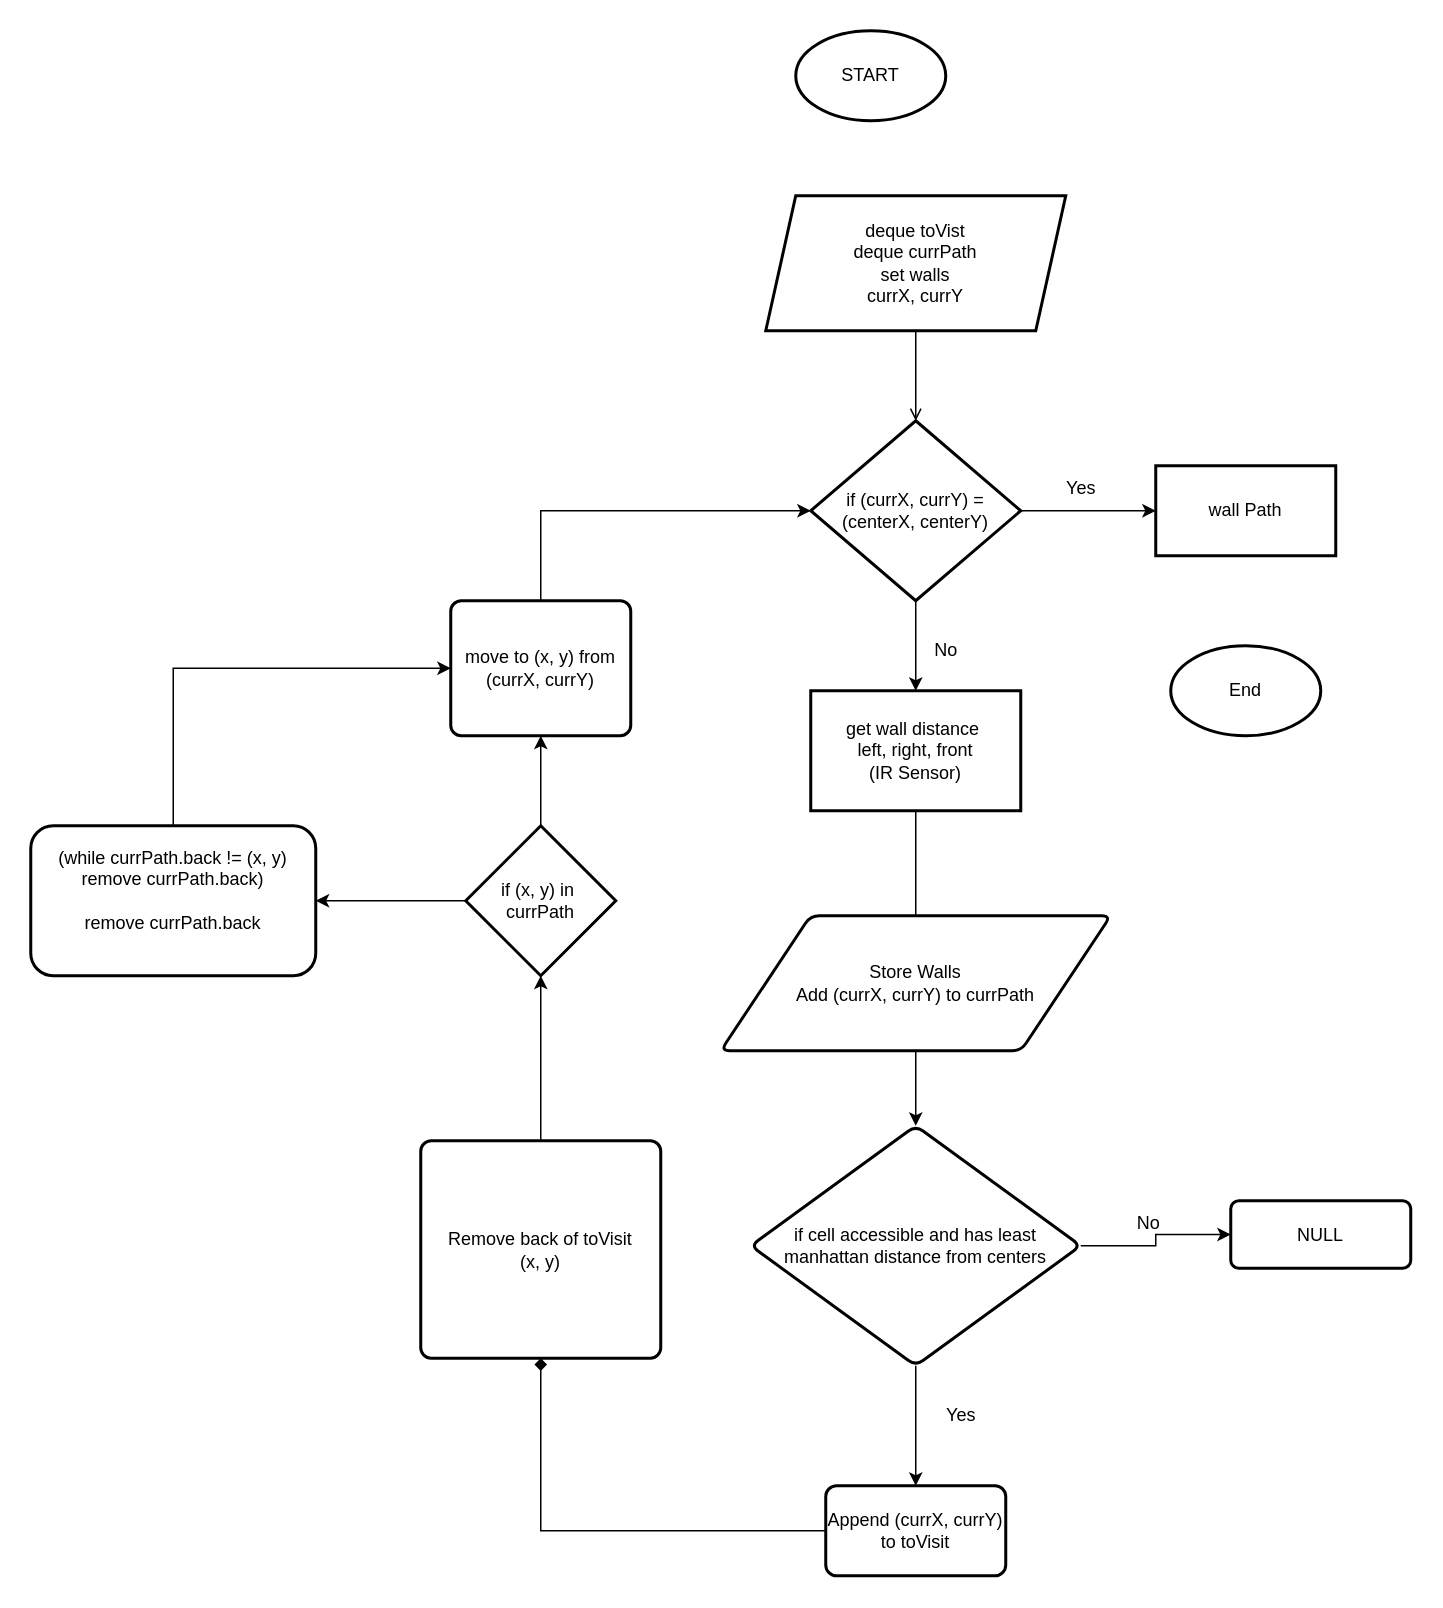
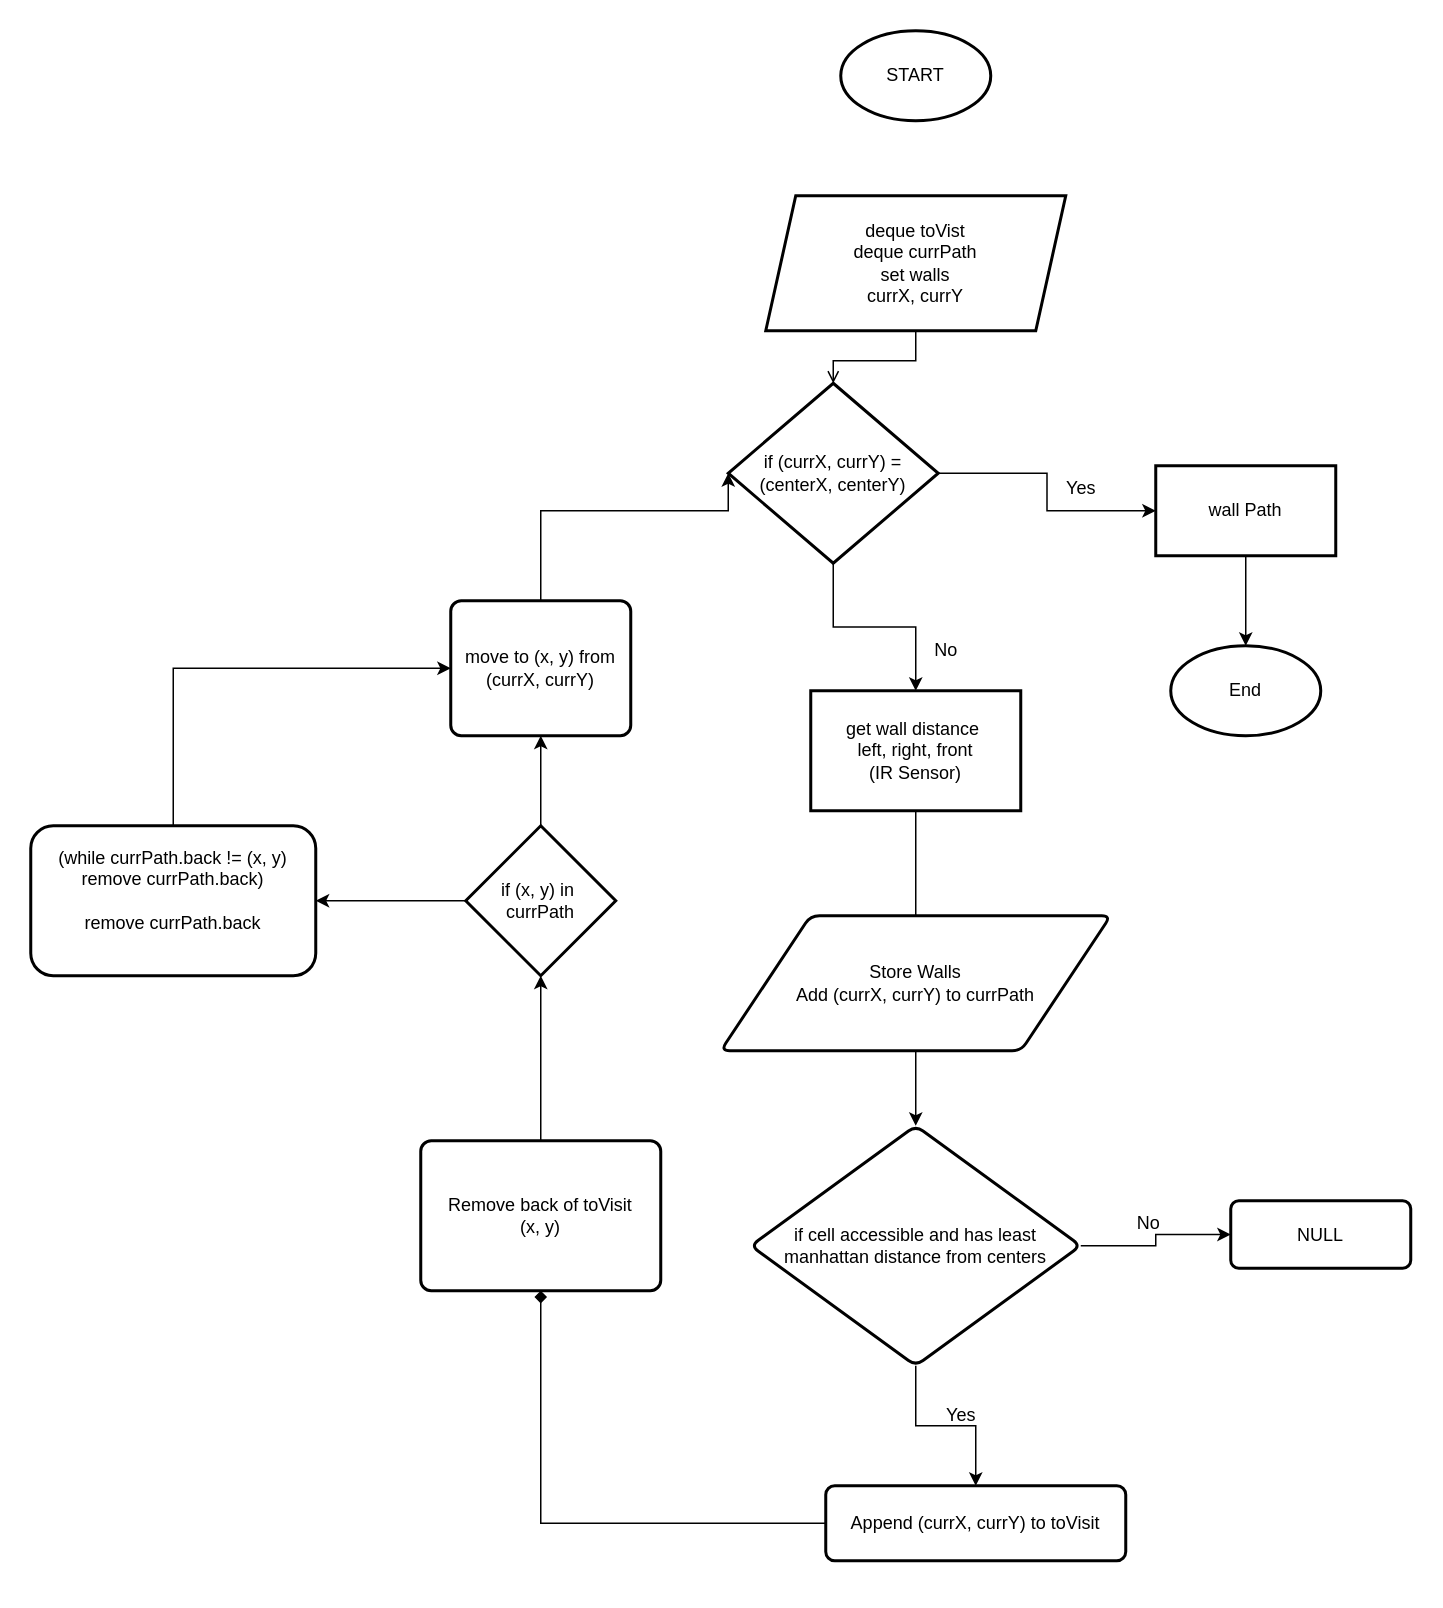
  <mxCell id="0" />
  <mxCell id="1" parent="0" />
- <mxCell id="2" value="START" style="strokeWidth=2;html=1;shape=mxgraph.flowchart.start_1;whiteSpace=wrap;" vertex="1" parent="1"><mxGeometry x="530" y="20" width="100" height="60" as="geometry" /></mxCell>
+ <mxCell id="2" value="START" style="strokeWidth=2;html=1;shape=mxgraph.flowchart.start_1;whiteSpace=wrap;" vertex="1" parent="1"><mxGeometry y="20" width="100" height="60" as="geometry" x="560" /></mxCell>
  <mxCell id="3" value="" style="edgeStyle=orthogonalEdgeStyle;rounded=0;orthogonalLoop=1;jettySize=auto;html=1;endArrow=open;" edge="1" parent="1" source="4" target="7"><mxGeometry relative="1" as="geometry" /></mxCell>
  <mxCell id="4" value="&lt;div&gt;deque toVist&lt;/div&gt;deque currPath&lt;div&gt;set walls&lt;/div&gt;&lt;div&gt;currX, currY&lt;/div&gt;" style="shape=parallelogram;perimeter=parallelogramPerimeter;whiteSpace=wrap;html=1;fixedSize=1;strokeWidth=2;" vertex="1" parent="1"><mxGeometry x="510" y="130" width="200" height="90" as="geometry" /></mxCell>
  <mxCell id="5" value="" style="edgeStyle=orthogonalEdgeStyle;rounded=0;orthogonalLoop=1;jettySize=auto;html=1;" edge="1" parent="1" source="7" target="9"><mxGeometry relative="1" as="geometry" /></mxCell>
  <mxCell id="6" value="" style="edgeStyle=orthogonalEdgeStyle;rounded=0;orthogonalLoop=1;jettySize=auto;html=1;" edge="1" parent="1" source="7" target="11"><mxGeometry relative="1" as="geometry" /></mxCell>
- <mxCell id="7" value="if (currX, currY) = (centerX, centerY)" style="rhombus;whiteSpace=wrap;html=1;strokeWidth=2;" vertex="1" parent="1"><mxGeometry x="540" y="280" width="140" height="120" as="geometry" /></mxCell>
+ <mxCell id="7" value="if (currX, currY) = (centerX, centerY)" style="rhombus;whiteSpace=wrap;html=1;strokeWidth=2;" vertex="1" parent="1"><mxGeometry x="485" y="255" width="140" height="120" as="geometry" /></mxCell>
+ <mxCell id="8" value="" style="edgeStyle=orthogonalEdgeStyle;rounded=0;orthogonalLoop=1;jettySize=auto;html=1;" edge="1" parent="1" source="9" target="28"><mxGeometry relative="1" as="geometry" /></mxCell>
  <mxCell id="9" value="wall Path" style="whiteSpace=wrap;html=1;strokeWidth=2;" vertex="1" parent="1"><mxGeometry x="770" y="310" width="120" height="60" as="geometry" /></mxCell>
  <mxCell id="10" value="" style="edgeStyle=orthogonalEdgeStyle;rounded=0;orthogonalLoop=1;jettySize=auto;html=1;" edge="1" parent="1" source="11"><mxGeometry relative="1" as="geometry"><mxPoint x="610" y="650" as="targetPoint" /></mxGeometry></mxCell>
  <mxCell id="11" value="get wall distance&amp;nbsp;&lt;div&gt;left, right, front&lt;/div&gt;&lt;div&gt;(IR Sensor)&lt;/div&gt;" style="whiteSpace=wrap;html=1;strokeWidth=2;" vertex="1" parent="1"><mxGeometry x="540" y="460" width="140" height="80" as="geometry" /></mxCell>
  <mxCell id="12" value="Yes" style="text;html=1;align=center;verticalAlign=middle;resizable=0;points=[];autosize=1;strokeColor=none;fillColor=none;" vertex="1" parent="1"><mxGeometry x="700" y="310" width="40" height="30" as="geometry" /></mxCell>
  <mxCell id="13" value="No" style="text;html=1;align=center;verticalAlign=middle;resizable=0;points=[];autosize=1;strokeColor=none;fillColor=none;" vertex="1" parent="1"><mxGeometry x="610" y="418" width="40" height="30" as="geometry" /></mxCell>
  <mxCell id="14" value="" style="edgeStyle=orthogonalEdgeStyle;rounded=0;orthogonalLoop=1;jettySize=auto;html=1;" edge="1" parent="1" source="15" target="18"><mxGeometry relative="1" as="geometry" /></mxCell>
  <mxCell id="15" value="Store Walls&lt;div&gt;Add (currX, currY) to currPath&lt;/div&gt;" style="shape=parallelogram;html=1;strokeWidth=2;perimeter=parallelogramPerimeter;whiteSpace=wrap;rounded=1;arcSize=12;size=0.23;" vertex="1" parent="1"><mxGeometry x="480" y="610" width="260" height="90" as="geometry" /></mxCell>
  <mxCell id="16" value="" style="edgeStyle=orthogonalEdgeStyle;rounded=0;orthogonalLoop=1;jettySize=auto;html=1;" edge="1" parent="1" source="18" target="19"><mxGeometry relative="1" as="geometry" /></mxCell>
  <mxCell id="17" value="" style="edgeStyle=orthogonalEdgeStyle;rounded=0;orthogonalLoop=1;jettySize=auto;html=1;" edge="1" parent="1" source="18" target="22"><mxGeometry relative="1" as="geometry" /></mxCell>
  <mxCell id="18" value="if cell accessible and has least manhattan distance from centers" style="rhombus;whiteSpace=wrap;html=1;strokeWidth=2;rounded=1;arcSize=12;" vertex="1" parent="1"><mxGeometry x="500" y="750" width="220" height="160" as="geometry" /></mxCell>
  <mxCell id="19" value="NULL" style="whiteSpace=wrap;html=1;strokeWidth=2;rounded=1;arcSize=12;" vertex="1" parent="1"><mxGeometry x="820" y="800" width="120" height="45" as="geometry" /></mxCell>
  <mxCell id="20" value="No" style="text;html=1;align=center;verticalAlign=middle;resizable=0;points=[];autosize=1;strokeColor=none;fillColor=none;" vertex="1" parent="1"><mxGeometry x="745" y="800" width="40" height="30" as="geometry" /></mxCell>
  <mxCell id="21" style="edgeStyle=orthogonalEdgeStyle;rounded=0;orthogonalLoop=1;jettySize=auto;html=1;endArrow=diamond;" edge="1" parent="1" source="22" target="25"><mxGeometry relative="1" as="geometry"><mxPoint x="330" y="660" as="targetPoint" /></mxGeometry></mxCell>
- <mxCell id="22" value="Append (currX, currY) to toVisit" style="rounded=1;whiteSpace=wrap;html=1;strokeWidth=2;arcSize=12;" vertex="1" parent="1"><mxGeometry x="550" y="990" width="120" height="60" as="geometry" /></mxCell>
+ <mxCell id="22" value="Append (currX, currY) to toVisit" style="rounded=1;whiteSpace=wrap;html=1;strokeWidth=2;arcSize=12;" vertex="1" parent="1"><mxGeometry x="550" y="990" width="200" height="50" as="geometry" /></mxCell>
  <mxCell id="23" value="Yes" style="text;html=1;align=center;verticalAlign=middle;resizable=0;points=[];autosize=1;strokeColor=none;fillColor=none;" vertex="1" parent="1"><mxGeometry x="620" y="928" width="40" height="30" as="geometry" /></mxCell>
  <mxCell id="24" value="" style="edgeStyle=orthogonalEdgeStyle;rounded=0;orthogonalLoop=1;jettySize=auto;html=1;" edge="1" parent="1" source="25" target="31"><mxGeometry relative="1" as="geometry" /></mxCell>
- <mxCell id="25" value="Remove back of toVisit&lt;div&gt;(x, y)&lt;/div&gt;" style="rounded=1;whiteSpace=wrap;html=1;absoluteArcSize=1;arcSize=14;strokeWidth=2;" vertex="1" parent="1"><mxGeometry x="280" y="760" width="160" height="145" as="geometry" /></mxCell>
+ <mxCell id="25" value="Remove back of toVisit&lt;div&gt;(x, y)&lt;/div&gt;" style="rounded=1;whiteSpace=wrap;html=1;absoluteArcSize=1;arcSize=14;strokeWidth=2;" vertex="1" parent="1"><mxGeometry x="280" y="760" width="160" height="100" as="geometry" /></mxCell>
  <mxCell id="26" style="edgeStyle=orthogonalEdgeStyle;rounded=0;orthogonalLoop=1;jettySize=auto;html=1;entryX=0;entryY=0.5;entryDx=0;entryDy=0;" edge="1" parent="1" source="27" target="7"><mxGeometry relative="1" as="geometry"><Array as="points"><mxPoint x="360" y="340" /></Array></mxGeometry></mxCell>
  <mxCell id="27" value="move to (x, y) from (currX, currY)" style="rounded=1;whiteSpace=wrap;html=1;absoluteArcSize=1;arcSize=14;strokeWidth=2;" vertex="1" parent="1"><mxGeometry x="300" y="400" width="120" height="90" as="geometry" /></mxCell>
  <mxCell id="28" value="End" style="strokeWidth=2;html=1;shape=mxgraph.flowchart.start_1;whiteSpace=wrap;" vertex="1" parent="1"><mxGeometry x="780" y="430" width="100" height="60" as="geometry" /></mxCell>
  <mxCell id="29" value="" style="edgeStyle=orthogonalEdgeStyle;rounded=0;orthogonalLoop=1;jettySize=auto;html=1;" edge="1" parent="1" source="31" target="33"><mxGeometry relative="1" as="geometry" /></mxCell>
  <mxCell id="30" value="" style="edgeStyle=orthogonalEdgeStyle;rounded=0;orthogonalLoop=1;jettySize=auto;html=1;" edge="1" parent="1" source="31" target="27"><mxGeometry relative="1" as="geometry" /></mxCell>
  <mxCell id="31" value="if (x, y) in&amp;nbsp;&lt;div&gt;currPath&lt;/div&gt;" style="strokeWidth=2;html=1;shape=mxgraph.flowchart.decision;whiteSpace=wrap;" vertex="1" parent="1"><mxGeometry x="310" y="550" width="100" height="100" as="geometry" /></mxCell>
  <mxCell id="32" style="edgeStyle=orthogonalEdgeStyle;rounded=0;orthogonalLoop=1;jettySize=auto;html=1;entryX=0;entryY=0.5;entryDx=0;entryDy=0;" edge="1" parent="1" source="33" target="27"><mxGeometry relative="1" as="geometry"><Array as="points"><mxPoint x="115" y="445" /></Array></mxGeometry></mxCell>
  <mxCell id="33" value="(while currPath.back != (x, y)&lt;div&gt;remove currPath.back)&lt;/div&gt;&lt;div&gt;&lt;br&gt;&lt;/div&gt;&lt;div&gt;remove currPath.back&lt;/div&gt;&lt;div&gt;&lt;br&gt;&lt;/div&gt;" style="rounded=1;whiteSpace=wrap;html=1;strokeWidth=2;" vertex="1" parent="1"><mxGeometry x="20" y="550" width="190" height="100" as="geometry" /></mxCell>
